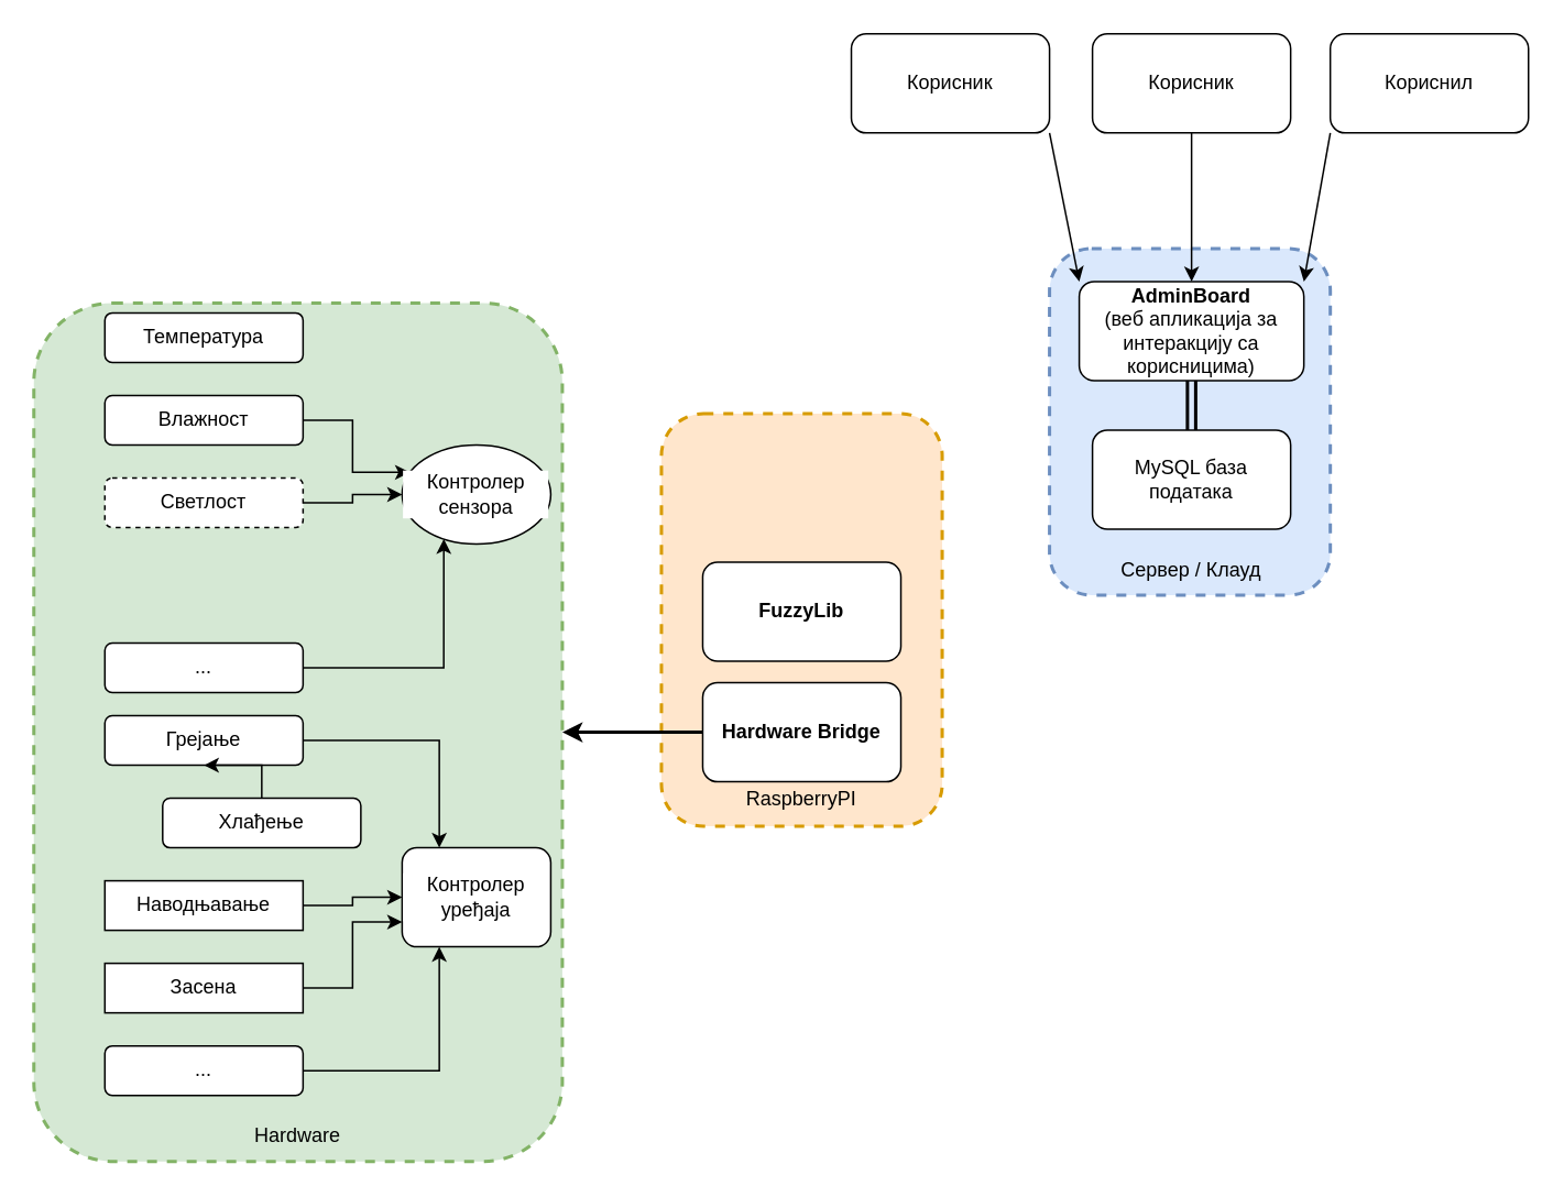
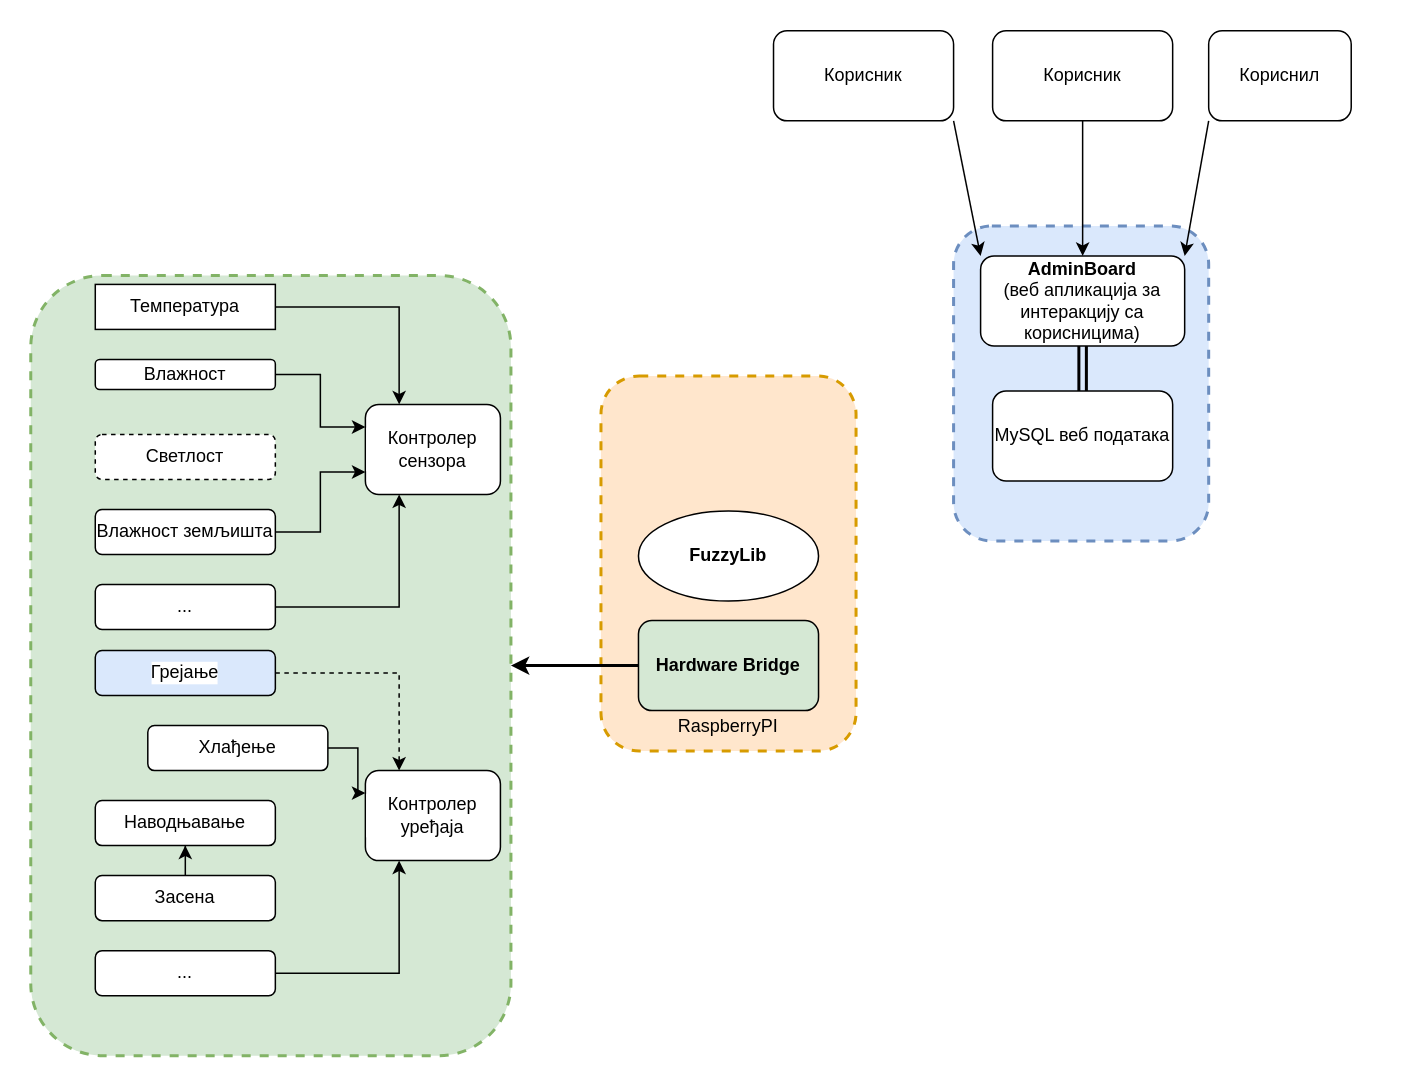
  <mxCell id="0" />
  <mxCell id="1" parent="0" />
  <mxCell id="2" value="" style="rounded=1;whiteSpace=wrap;html=1;fillColor=#d5e8d4;dashed=1;strokeWidth=2;strokeColor=#82b366;" parent="1" vertex="1"><mxGeometry x="20" y="183" width="320" height="520" as="geometry" /></mxCell>
  <mxCell id="3" value="" style="rounded=1;whiteSpace=wrap;html=1;fillColor=#ffe6cc;dashed=1;strokeWidth=2;strokeColor=#d79b00;" parent="1" vertex="1"><mxGeometry x="400" y="250" width="170" height="250" as="geometry" /></mxCell>
  <mxCell id="4" value="" style="rounded=1;whiteSpace=wrap;html=1;fillColor=#dae8fc;dashed=1;strokeWidth=2;strokeColor=#6c8ebf;" parent="1" vertex="1"><mxGeometry x="635" y="150" width="170" height="210" as="geometry" /></mxCell>
  <mxCell id="5" value="" style="edgeStyle=orthogonalEdgeStyle;rounded=0;orthogonalLoop=1;jettySize=auto;html=1;shape=link;strokeWidth=2;" parent="1" source="6" target="7" edge="1"><mxGeometry relative="1" as="geometry" /></mxCell>
  <mxCell id="6" value="&lt;div&gt;&lt;b&gt;AdminBoard&lt;/b&gt;&lt;/div&gt;&lt;div&gt;(веб апликација за интеракцију са корисницима)&lt;br&gt;&lt;/div&gt;" style="rounded=1;whiteSpace=wrap;html=1;" parent="1" vertex="1"><mxGeometry x="653" y="170" width="136" height="60" as="geometry" /></mxCell>
- <mxCell id="7" value="MySQL база података" style="rounded=1;whiteSpace=wrap;html=1;" parent="1" vertex="1"><mxGeometry x="661" y="260" width="120" height="60" as="geometry" /></mxCell>
+ <mxCell id="7" value="MySQL веб података" style="rounded=1;whiteSpace=wrap;html=1;" parent="1" vertex="1"><mxGeometry x="661" y="260" width="120" height="60" as="geometry" /></mxCell>
  <mxCell id="8" style="rounded=0;orthogonalLoop=1;jettySize=auto;html=1;exitX=1;exitY=1;exitDx=0;exitDy=0;entryX=0;entryY=0;entryDx=0;entryDy=0;strokeWidth=1;" parent="1" source="9" target="6" edge="1"><mxGeometry relative="1" as="geometry" /></mxCell>
  <mxCell id="9" value="Корисник" style="rounded=1;whiteSpace=wrap;html=1;" parent="1" vertex="1"><mxGeometry x="515" y="20" width="120" height="60" as="geometry" /></mxCell>
  <mxCell id="10" style="edgeStyle=none;rounded=0;orthogonalLoop=1;jettySize=auto;html=1;exitX=0.5;exitY=1;exitDx=0;exitDy=0;entryX=0.5;entryY=0;entryDx=0;entryDy=0;strokeWidth=1;" parent="1" source="11" target="6" edge="1"><mxGeometry relative="1" as="geometry" /></mxCell>
  <mxCell id="11" value="Корисник" style="rounded=1;whiteSpace=wrap;html=1;" parent="1" vertex="1"><mxGeometry x="661" y="20" width="120" height="60" as="geometry" /></mxCell>
  <mxCell id="12" style="edgeStyle=none;rounded=0;orthogonalLoop=1;jettySize=auto;html=1;exitX=0;exitY=1;exitDx=0;exitDy=0;entryX=1;entryY=0;entryDx=0;entryDy=0;strokeWidth=1;" parent="1" source="13" target="6" edge="1"><mxGeometry relative="1" as="geometry" /></mxCell>
- <mxCell id="13" value="Кориснил" style="rounded=1;whiteSpace=wrap;html=1;" parent="1" vertex="1"><mxGeometry x="805" y="20" width="120" height="60" as="geometry" /></mxCell>
+ <mxCell id="13" value="Кориснил" style="rounded=1;whiteSpace=wrap;html=1;" parent="1" vertex="1"><mxGeometry x="805" y="20" width="95" height="60" as="geometry" /></mxCell>
  <mxCell id="14" value="RaspberryPI" style="text;html=1;strokeColor=none;fillColor=none;align=center;verticalAlign=middle;whiteSpace=wrap;rounded=0;dashed=1;" parent="1" vertex="1"><mxGeometry x="410" y="469" width="150" height="30" as="geometry" /></mxCell>
- <mxCell id="15" value="&lt;b&gt;FuzzyLib&lt;/b&gt;" style="rounded=1;whiteSpace=wrap;html=1;strokeWidth=1;" parent="1" vertex="1"><mxGeometry x="425" y="340" width="120" height="60" as="geometry" /></mxCell>
- <mxCell id="16" value="Сервер / Клауд" style="text;html=1;strokeColor=none;fillColor=none;align=center;verticalAlign=middle;whiteSpace=wrap;rounded=0;dashed=1;" parent="1" vertex="1"><mxGeometry x="646" y="330" width="150" height="30" as="geometry" /></mxCell>
- <mxCell id="18" value="Температура" style="rounded=1;whiteSpace=wrap;html=1;labelBackgroundColor=default;" parent="1" vertex="1"><mxGeometry x="63" y="189" width="120" height="30" as="geometry" /></mxCell>
+ <mxCell id="15" value="&lt;b&gt;FuzzyLib&lt;/b&gt;" style="ellipse;whiteSpace=wrap;html=1;strokeWidth=1;" parent="1" vertex="1"><mxGeometry x="425" y="340" width="120" height="60" as="geometry" /></mxCell>
+ <mxCell id="17" style="edgeStyle=orthogonalEdgeStyle;rounded=0;orthogonalLoop=1;jettySize=auto;html=1;exitX=1;exitY=0.5;exitDx=0;exitDy=0;entryX=0.25;entryY=0;entryDx=0;entryDy=0;fontColor=default;labelBackgroundColor=default;" parent="1" source="18" target="27" edge="1"><mxGeometry relative="1" as="geometry" /></mxCell>
+ <mxCell id="18" value="Температура" style="whiteSpace=wrap;html=1;labelBackgroundColor=default;rounded=0;" parent="1" vertex="1"><mxGeometry x="63" y="189" width="120" height="30" as="geometry" /></mxCell>
  <mxCell id="19" style="edgeStyle=orthogonalEdgeStyle;rounded=0;orthogonalLoop=1;jettySize=auto;html=1;entryX=0;entryY=0.25;entryDx=0;entryDy=0;fontColor=default;labelBackgroundColor=default;" parent="1" source="20" target="27" edge="1"><mxGeometry relative="1" as="geometry" /></mxCell>
- <mxCell id="20" value="Влажност" style="rounded=1;whiteSpace=wrap;html=1;labelBackgroundColor=default;" parent="1" vertex="1"><mxGeometry x="63" y="239" width="120" height="30" as="geometry" /></mxCell>
- <mxCell id="21" style="edgeStyle=orthogonalEdgeStyle;rounded=0;orthogonalLoop=1;jettySize=auto;html=1;entryX=0;entryY=0.5;entryDx=0;entryDy=0;fontColor=default;labelBackgroundColor=default;" parent="1" source="22" target="27" edge="1"><mxGeometry relative="1" as="geometry" /></mxCell>
+ <mxCell id="20" value="Влажност" style="rounded=1;whiteSpace=wrap;html=1;labelBackgroundColor=default;" parent="1" vertex="1"><mxGeometry x="63" y="239" width="120" height="20" as="geometry" /></mxCell>
  <mxCell id="22" value="Светлост" style="rounded=1;whiteSpace=wrap;html=1;labelBackgroundColor=default;dashed=1;" parent="1" vertex="1"><mxGeometry x="63" y="289" width="120" height="30" as="geometry" /></mxCell>
+ <mxCell id="23" style="edgeStyle=orthogonalEdgeStyle;rounded=0;orthogonalLoop=1;jettySize=auto;html=1;entryX=0;entryY=0.75;entryDx=0;entryDy=0;fontColor=default;labelBackgroundColor=default;" parent="1" source="24" target="27" edge="1"><mxGeometry relative="1" as="geometry" /></mxCell>
+ <mxCell id="24" value="Влажност земљишта" style="rounded=1;whiteSpace=wrap;html=1;labelBackgroundColor=default;" parent="1" vertex="1"><mxGeometry x="63" y="339" width="120" height="30" as="geometry" /></mxCell>
  <mxCell id="25" style="edgeStyle=orthogonalEdgeStyle;rounded=0;orthogonalLoop=1;jettySize=auto;html=1;entryX=0.25;entryY=1;entryDx=0;entryDy=0;fontColor=default;labelBackgroundColor=default;" parent="1" source="26" target="27" edge="1"><mxGeometry relative="1" as="geometry" /></mxCell>
  <mxCell id="26" value="..." style="rounded=1;whiteSpace=wrap;html=1;labelBackgroundColor=default;" parent="1" vertex="1"><mxGeometry x="63" y="389" width="120" height="30" as="geometry" /></mxCell>
- <mxCell id="27" value="Контролер сензора" style="ellipse;whiteSpace=wrap;html=1;labelBackgroundColor=default;" parent="1" vertex="1"><mxGeometry x="243" y="269" width="90" height="60" as="geometry" /></mxCell>
- <mxCell id="28" style="edgeStyle=orthogonalEdgeStyle;rounded=0;orthogonalLoop=1;jettySize=auto;html=1;exitX=1;exitY=0.5;exitDx=0;exitDy=0;entryX=0.25;entryY=0;entryDx=0;entryDy=0;fontColor=default;labelBackgroundColor=default;" parent="1" source="29" target="38" edge="1"><mxGeometry relative="1" as="geometry" /></mxCell>
- <mxCell id="29" value="Грејање" style="rounded=1;whiteSpace=wrap;html=1;labelBackgroundColor=default;" parent="1" vertex="1"><mxGeometry x="63" y="433" width="120" height="30" as="geometry" /></mxCell>
- <mxCell id="30" style="edgeStyle=orthogonalEdgeStyle;rounded=0;orthogonalLoop=1;jettySize=auto;html=1;fontColor=default;labelBackgroundColor=default;" parent="1" source="31" target="29" edge="1"><mxGeometry relative="1" as="geometry" /></mxCell>
+ <mxCell id="27" value="Контролер сензора" style="rounded=1;whiteSpace=wrap;html=1;labelBackgroundColor=default;" parent="1" vertex="1"><mxGeometry x="243" y="269" width="90" height="60" as="geometry" /></mxCell>
+ <mxCell id="28" style="edgeStyle=orthogonalEdgeStyle;rounded=0;orthogonalLoop=1;jettySize=auto;html=1;exitX=1;exitY=0.5;exitDx=0;exitDy=0;entryX=0.25;entryY=0;entryDx=0;entryDy=0;fontColor=default;labelBackgroundColor=default;dashed=1;" parent="1" source="29" target="38" edge="1"><mxGeometry relative="1" as="geometry" /></mxCell>
+ <mxCell id="29" value="Грејање" style="rounded=1;whiteSpace=wrap;html=1;labelBackgroundColor=default;fillColor=#dae8fc;" parent="1" vertex="1"><mxGeometry x="63" y="433" width="120" height="30" as="geometry" /></mxCell>
+ <mxCell id="30" style="edgeStyle=orthogonalEdgeStyle;rounded=0;orthogonalLoop=1;jettySize=auto;html=1;entryX=0;entryY=0.25;entryDx=0;entryDy=0;fontColor=default;labelBackgroundColor=default;" parent="1" source="31" target="38" edge="1"><mxGeometry relative="1" as="geometry" /></mxCell>
  <mxCell id="31" value="Хлађење" style="rounded=1;whiteSpace=wrap;html=1;labelBackgroundColor=default;" parent="1" vertex="1"><mxGeometry x="98" y="483" width="120" height="30" as="geometry" /></mxCell>
- <mxCell id="32" style="edgeStyle=orthogonalEdgeStyle;rounded=0;orthogonalLoop=1;jettySize=auto;html=1;entryX=0;entryY=0.5;entryDx=0;entryDy=0;fontColor=default;labelBackgroundColor=default;" parent="1" source="33" target="38" edge="1"><mxGeometry relative="1" as="geometry" /></mxCell>
- <mxCell id="33" value="&lt;span&gt;Наводњавање&lt;/span&gt;" style="whiteSpace=wrap;html=1;labelBackgroundColor=default;rounded=0;" parent="1" vertex="1"><mxGeometry x="63" y="533" width="120" height="30" as="geometry" /></mxCell>
- <mxCell id="34" style="edgeStyle=orthogonalEdgeStyle;rounded=0;orthogonalLoop=1;jettySize=auto;html=1;entryX=0;entryY=0.75;entryDx=0;entryDy=0;fontColor=default;labelBackgroundColor=default;" parent="1" source="35" target="38" edge="1"><mxGeometry relative="1" as="geometry" /></mxCell>
- <mxCell id="35" value="Засена" style="whiteSpace=wrap;html=1;labelBackgroundColor=default;rounded=0;" parent="1" vertex="1"><mxGeometry x="63" y="583" width="120" height="30" as="geometry" /></mxCell>
+ <mxCell id="33" value="&lt;span&gt;Наводњавање&lt;/span&gt;" style="rounded=1;whiteSpace=wrap;html=1;labelBackgroundColor=default;" parent="1" vertex="1"><mxGeometry x="63" y="533" width="120" height="30" as="geometry" /></mxCell>
+ <mxCell id="34" style="edgeStyle=orthogonalEdgeStyle;rounded=0;orthogonalLoop=1;jettySize=auto;html=1;fontColor=default;labelBackgroundColor=default;" parent="1" source="35" target="33" edge="1"><mxGeometry relative="1" as="geometry" /></mxCell>
+ <mxCell id="35" value="Засена" style="rounded=1;whiteSpace=wrap;html=1;labelBackgroundColor=default;" parent="1" vertex="1"><mxGeometry x="63" y="583" width="120" height="30" as="geometry" /></mxCell>
  <mxCell id="36" style="edgeStyle=orthogonalEdgeStyle;rounded=0;orthogonalLoop=1;jettySize=auto;html=1;entryX=0.25;entryY=1;entryDx=0;entryDy=0;fontColor=default;labelBackgroundColor=default;" parent="1" source="37" target="38" edge="1"><mxGeometry relative="1" as="geometry" /></mxCell>
  <mxCell id="37" value="..." style="rounded=1;whiteSpace=wrap;html=1;labelBackgroundColor=default;" parent="1" vertex="1"><mxGeometry x="63" y="633" width="120" height="30" as="geometry" /></mxCell>
  <mxCell id="38" value="Контролер уређаја" style="rounded=1;whiteSpace=wrap;html=1;labelBackgroundColor=default;" parent="1" vertex="1"><mxGeometry x="243" y="513" width="90" height="60" as="geometry" /></mxCell>
- <mxCell id="39" value="Hardware" style="text;html=1;strokeColor=none;fillColor=none;align=center;verticalAlign=middle;whiteSpace=wrap;rounded=0;dashed=1;" parent="1" vertex="1"><mxGeometry x="105" y="673" width="150" height="30" as="geometry" /></mxCell>
  <mxCell id="40" style="edgeStyle=none;rounded=0;orthogonalLoop=1;jettySize=auto;html=1;exitX=0;exitY=0.5;exitDx=0;exitDy=0;entryX=1;entryY=0.5;entryDx=0;entryDy=0;strokeWidth=2;" parent="1" source="41" target="2" edge="1"><mxGeometry relative="1" as="geometry" /></mxCell>
- <mxCell id="41" value="&lt;div&gt;&lt;br&gt;&lt;/div&gt;&lt;div&gt;&lt;b&gt;Hardware Bridge&lt;/b&gt;&lt;br&gt;&lt;/div&gt;&lt;div&gt;&lt;br&gt;&lt;b&gt;&lt;/b&gt;&lt;/div&gt;" style="rounded=1;whiteSpace=wrap;html=1;strokeWidth=1;" parent="1" vertex="1"><mxGeometry x="425" y="413" width="120" height="60" as="geometry" /></mxCell>
+ <mxCell id="41" value="&lt;div&gt;&lt;br&gt;&lt;/div&gt;&lt;div&gt;&lt;b&gt;Hardware Bridge&lt;/b&gt;&lt;br&gt;&lt;/div&gt;&lt;div&gt;&lt;br&gt;&lt;b&gt;&lt;/b&gt;&lt;/div&gt;" style="rounded=1;whiteSpace=wrap;html=1;strokeWidth=1;fillColor=#d5e8d4;" parent="1" vertex="1"><mxGeometry x="425" y="413" width="120" height="60" as="geometry" /></mxCell>
